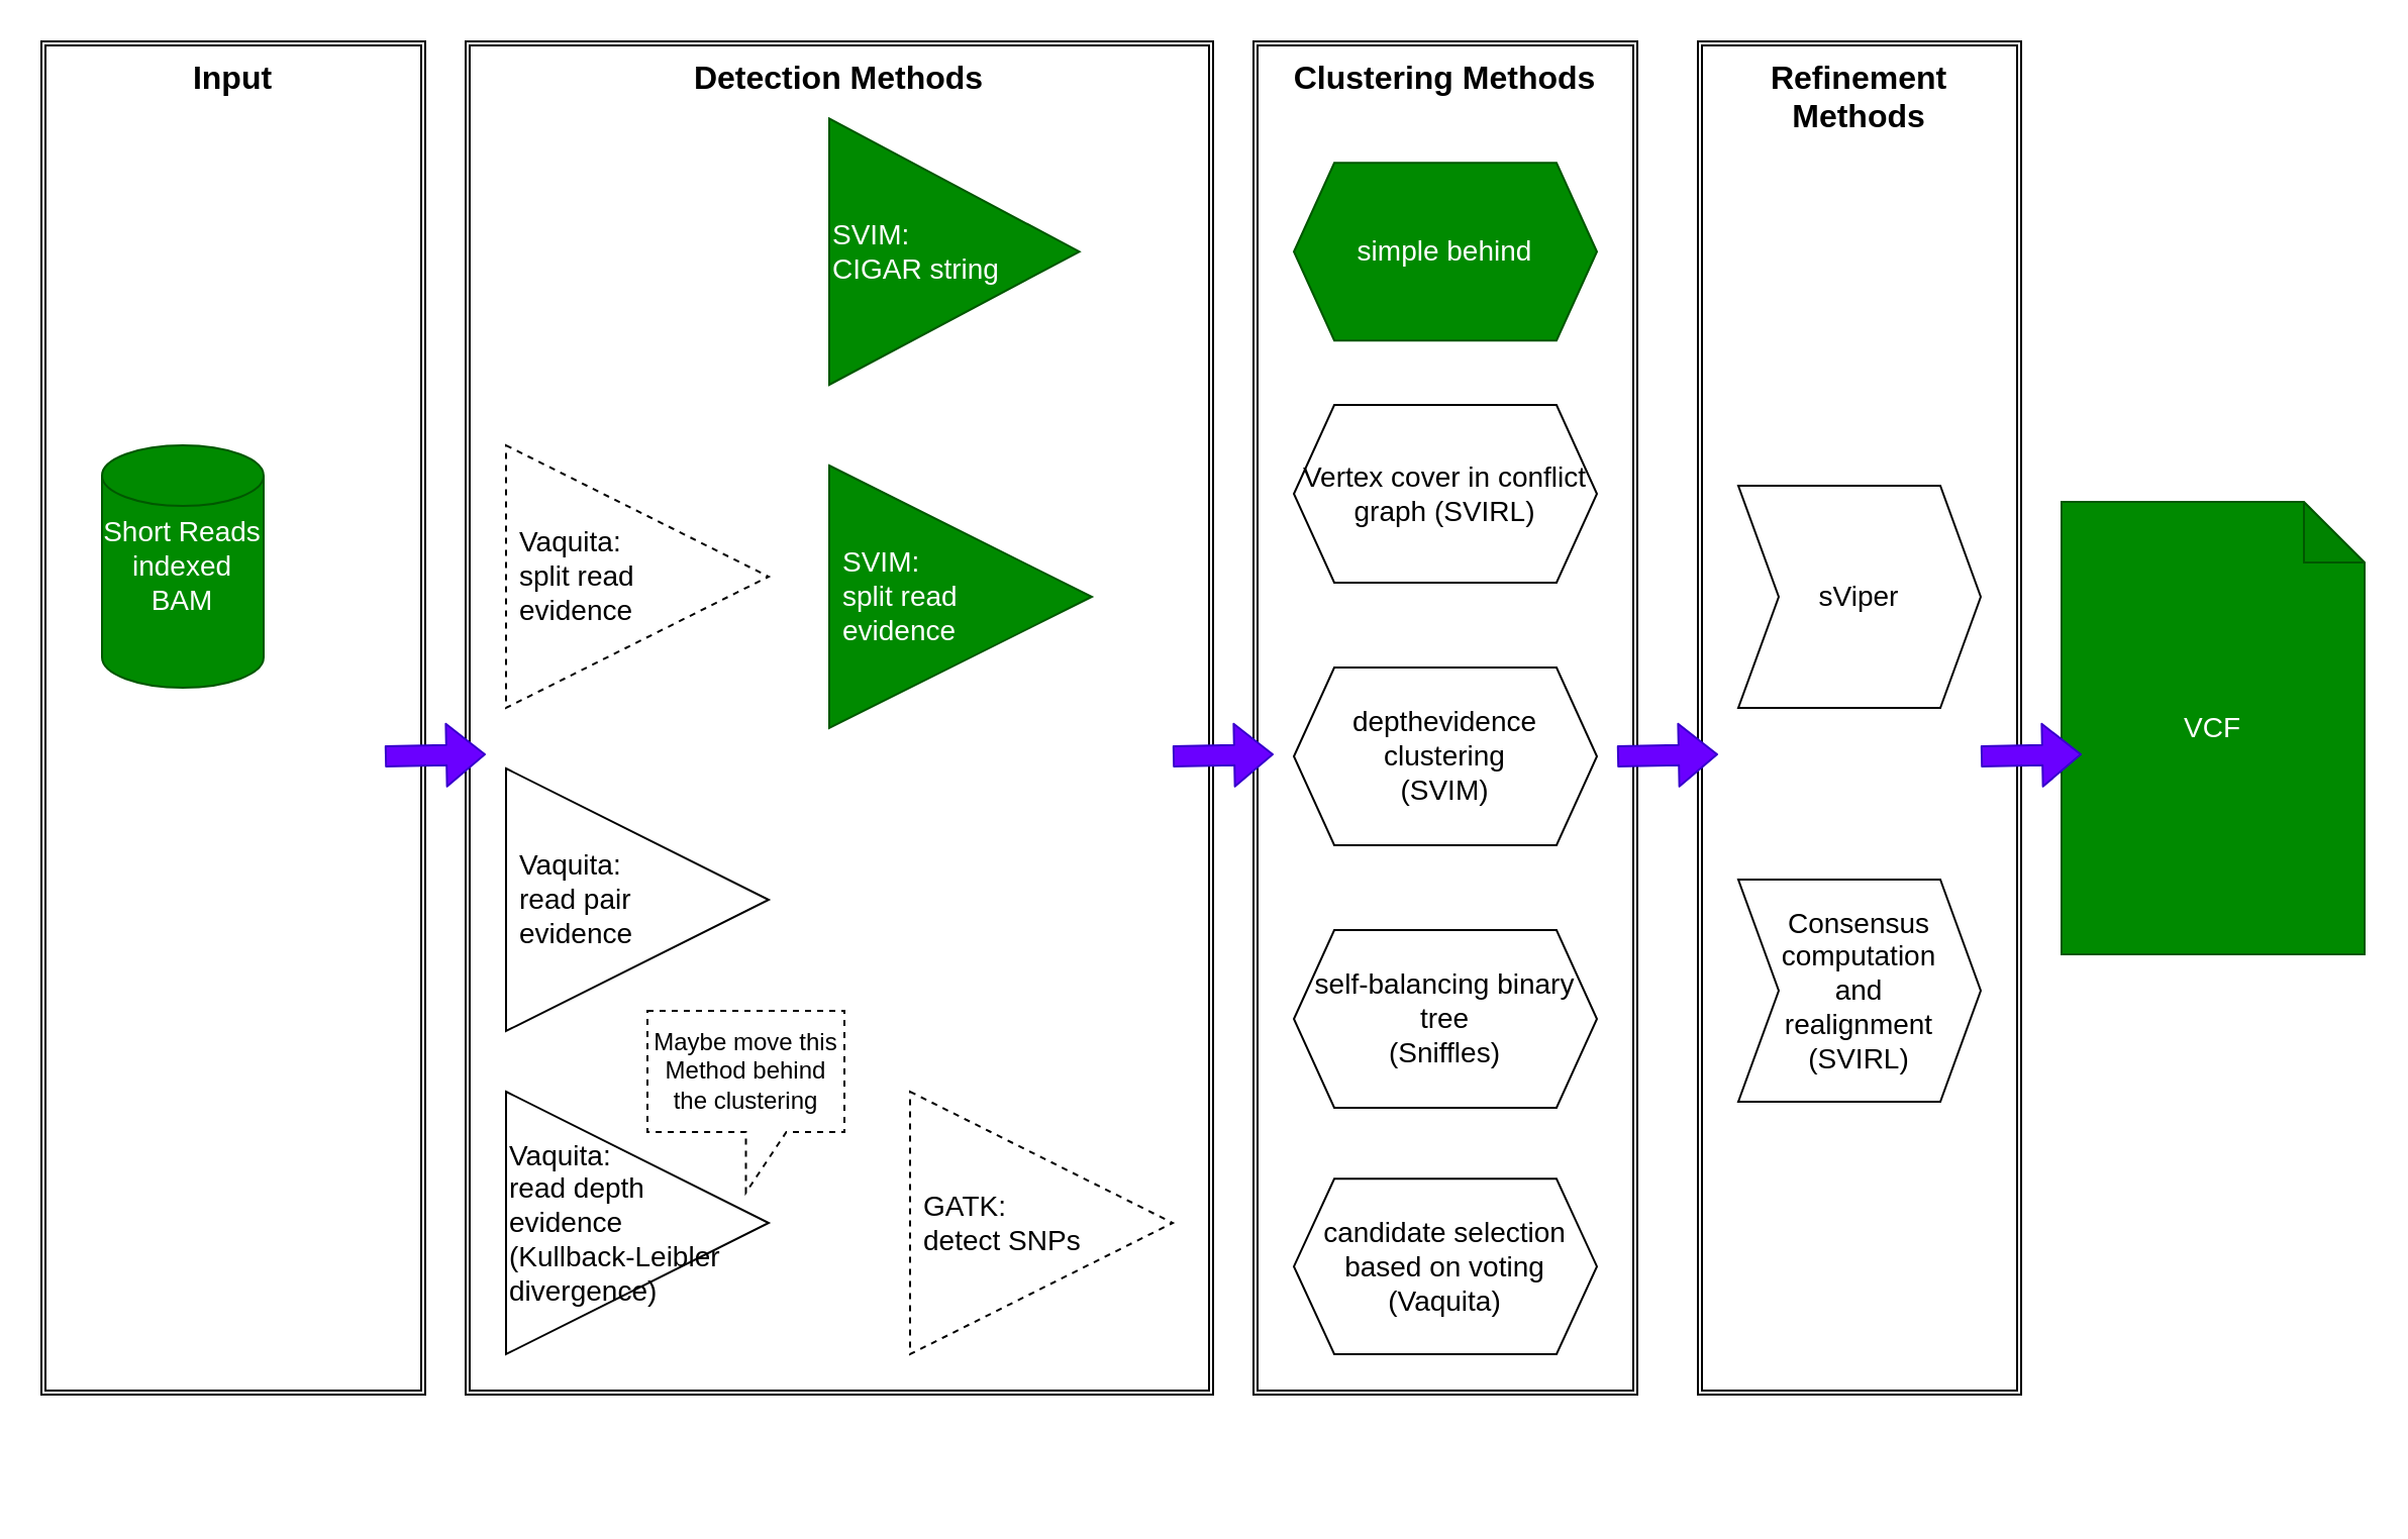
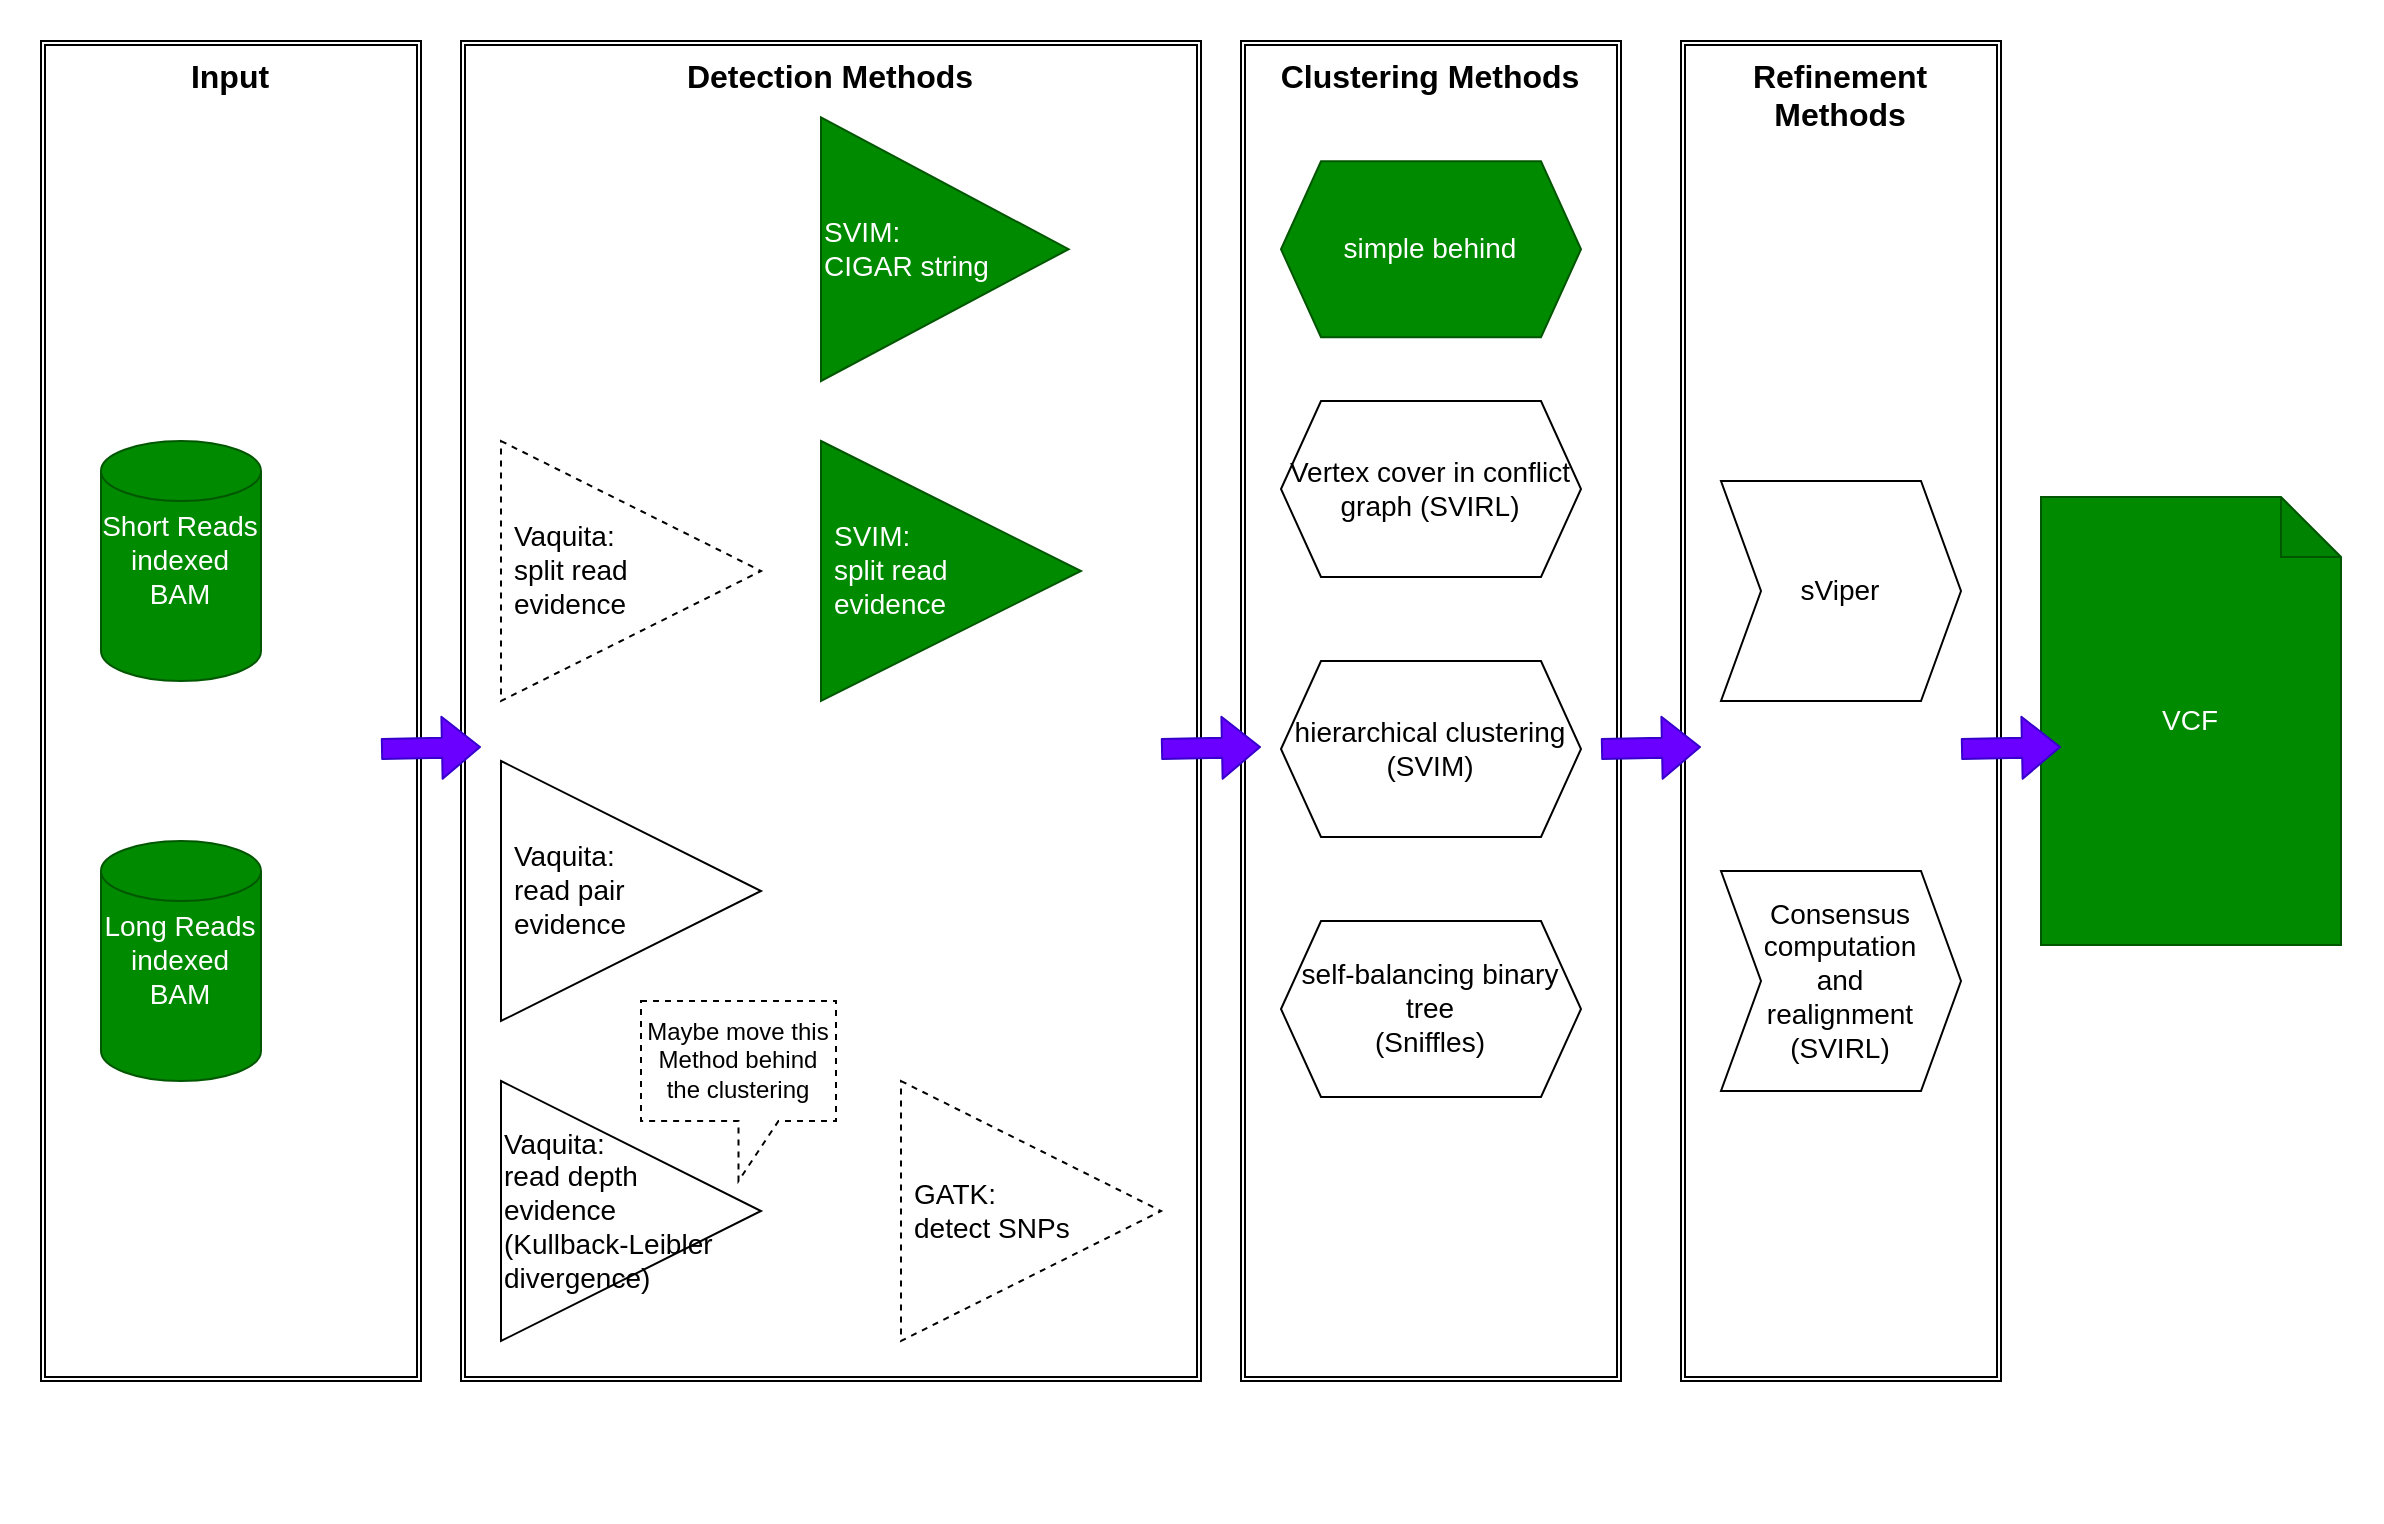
  <mxCell id="0" />
  <mxCell id="1" parent="0" />
  <mxCell id="2" value="&lt;b&gt;&lt;font style=&quot;font-size: 16px&quot;&gt;Input&lt;br&gt;&lt;/font&gt;&lt;/b&gt;" style="shape=ext;double=1;rounded=0;whiteSpace=wrap;html=1;verticalAlign=top;" parent="1" vertex="1"><mxGeometry x="20" y="20" width="190" height="670" as="geometry" /></mxCell>
  <mxCell id="3" value="&lt;b&gt;&lt;font style=&quot;font-size: 16px&quot;&gt;Detection&amp;nbsp;Methods&lt;/font&gt;&lt;/b&gt;" style="shape=ext;double=1;rounded=0;whiteSpace=wrap;html=1;verticalAlign=top;" parent="1" vertex="1"><mxGeometry x="230" y="20" width="370" height="670" as="geometry" /></mxCell>
  <mxCell id="4" value="&lt;b&gt;&lt;font style=&quot;font-size: 16px&quot;&gt;Refinement Methods&lt;/font&gt;&lt;/b&gt;" style="shape=ext;double=1;rounded=0;whiteSpace=wrap;html=1;verticalAlign=top;" parent="1" vertex="1"><mxGeometry x="840" y="20" width="160" height="670" as="geometry" /></mxCell>
  <mxCell id="5" value="&lt;b&gt;&lt;font style=&quot;font-size: 16px&quot;&gt;Clustering Methods&lt;/font&gt;&lt;/b&gt;" style="shape=ext;double=1;rounded=0;whiteSpace=wrap;html=1;verticalAlign=top;" parent="1" vertex="1"><mxGeometry x="620" y="20" width="190" height="670" as="geometry" /></mxCell>
  <mxCell id="6" value="VCF" style="shape=note;whiteSpace=wrap;html=1;backgroundOutline=1;darkOpacity=0.05;fontSize=14;fillColor=#008a00;strokeColor=#005700;fontColor=#ffffff;" parent="1" vertex="1"><mxGeometry x="1020" y="248" width="150" height="224" as="geometry" /></mxCell>
  <mxCell id="7" value="sViper" style="shape=step;perimeter=stepPerimeter;whiteSpace=wrap;html=1;fixedSize=1;labelBackgroundColor=none;fontSize=14;" parent="1" vertex="1"><mxGeometry x="860" y="240" width="120" height="110" as="geometry" /></mxCell>
  <mxCell id="8" value="Consensus computation&lt;br&gt;and&lt;br&gt;realignment (SVIRL)" style="shape=step;perimeter=stepPerimeter;whiteSpace=wrap;html=1;fixedSize=1;labelBackgroundColor=none;fontSize=14;" parent="1" vertex="1"><mxGeometry x="860" y="435" width="120" height="110" as="geometry" /></mxCell>
  <mxCell id="9" value="Vaquita:&lt;br&gt;read pair&lt;br&gt;evidence" style="triangle;whiteSpace=wrap;html=1;fontSize=14;spacingLeft=5;align=left;" parent="1" vertex="1"><mxGeometry x="250" y="379.998" width="130" height="130" as="geometry" /></mxCell>
  <mxCell id="10" value="Vaquita: &lt;br&gt;split read &lt;br&gt;evidence" style="triangle;whiteSpace=wrap;html=1;fontSize=14;spacingLeft=5;align=left;dashed=1;" parent="1" vertex="1"><mxGeometry x="250" y="220.003" width="130" height="130" as="geometry" /></mxCell>
  <mxCell id="11" value="" style="group;" parent="1" vertex="1" connectable="0"><mxGeometry x="640" y="230" width="150" height="440" as="geometry" /></mxCell>
- <mxCell id="12" value="depthevidence clustering&lt;br style=&quot;font-size: 14px;&quot;&gt;(SVIM)" style="shape=hexagon;perimeter=hexagonPerimeter2;whiteSpace=wrap;html=1;fixedSize=1;labelBackgroundColor=none;fontSize=14;" parent="11" vertex="1"><mxGeometry y="100" width="150" height="88" as="geometry" /></mxCell>
+ <mxCell id="12" value="hierarchical clustering&lt;br style=&quot;font-size: 14px;&quot;&gt;(SVIM)" style="shape=hexagon;perimeter=hexagonPerimeter2;whiteSpace=wrap;html=1;fixedSize=1;labelBackgroundColor=none;fontSize=14;" parent="11" vertex="1"><mxGeometry y="100" width="150" height="88" as="geometry" /></mxCell>
  <mxCell id="13" value="self-balancing binary tree&lt;br style=&quot;font-size: 14px;&quot;&gt;(Sniffles)" style="shape=hexagon;perimeter=hexagonPerimeter2;whiteSpace=wrap;html=1;fixedSize=1;labelBackgroundColor=none;fontSize=14;" parent="11" vertex="1"><mxGeometry y="230" width="150" height="88" as="geometry" /></mxCell>
- <mxCell id="14" value="candidate selection based on voting&lt;br&gt;(Vaquita)" style="shape=hexagon;perimeter=hexagonPerimeter2;whiteSpace=wrap;html=1;fixedSize=1;labelBackgroundColor=none;fontSize=14;" parent="11" vertex="1"><mxGeometry y="353.151" width="150" height="86.849" as="geometry" /></mxCell>
  <mxCell id="15" value="Vaquita:&lt;br&gt;read depth&lt;br style=&quot;font-size: 14px&quot;&gt;evidence&lt;br&gt;(Kullback-Leibler divergence)" style="triangle;whiteSpace=wrap;html=1;fontSize=14;labelPosition=center;verticalLabelPosition=middle;align=left;verticalAlign=middle;spacing=2;spacingLeft=0;" parent="1" vertex="1"><mxGeometry x="250" y="540.004" width="130" height="130" as="geometry" /></mxCell>
  <mxCell id="16" value="" style="group" parent="1" vertex="1" connectable="0"><mxGeometry x="50" y="220" width="80" height="520" as="geometry" /></mxCell>
  <mxCell id="17" value="Short Reads indexed BAM" style="shape=cylinder2;whiteSpace=wrap;html=1;boundedLbl=1;backgroundOutline=1;size=15;labelBackgroundColor=none;fontSize=14;fillColor=#008a00;strokeColor=#005700;fontColor=#ffffff;" parent="16" vertex="1"><mxGeometry width="80" height="120" as="geometry" /></mxCell>
+ <mxCell id="18" value="Long Reads indexed BAM" style="shape=cylinder2;whiteSpace=wrap;html=1;boundedLbl=1;backgroundOutline=1;size=15;labelBackgroundColor=none;fontSize=14;fillColor=#008a00;strokeColor=#005700;fontColor=#ffffff;" parent="16" vertex="1"><mxGeometry y="200.01" width="80" height="120" as="geometry" /></mxCell>
  <mxCell id="19" value="" style="group;whiteSpace=wrap;html=1;" parent="1" vertex="1" connectable="0"><mxGeometry x="220" y="28.24" width="260" height="191.76" as="geometry" /></mxCell>
- <mxCell id="20" value="SVIM: &lt;br&gt;split read &lt;br&gt;evidence" style="triangle;whiteSpace=wrap;html=1;fontSize=14;spacingLeft=5;align=left;fillColor=#008a00;strokeColor=#005700;fontColor=#ffffff;" parent="1" vertex="1"><mxGeometry x="410" y="230.003" width="130" height="130" as="geometry" /></mxCell>
+ <mxCell id="20" value="SVIM: &lt;br&gt;split read &lt;br&gt;evidence" style="triangle;whiteSpace=wrap;html=1;fontSize=14;spacingLeft=5;align=left;fillColor=#008a00;strokeColor=#005700;fontColor=#ffffff;" parent="1" vertex="1"><mxGeometry x="410" y="220.003" width="130" height="130" as="geometry" /></mxCell>
  <mxCell id="21" value="&lt;font style=&quot;font-size: 14px&quot;&gt;SVIM:&lt;br&gt;CIGAR string&lt;/font&gt;" style="triangle;whiteSpace=wrap;html=1;fontSize=14;spacingLeft=0;align=left;fillColor=#008a00;strokeColor=#005700;fontColor=#ffffff;" parent="1" vertex="1"><mxGeometry x="410" y="58.24" width="123.81" height="131.76" as="geometry" /></mxCell>
  <mxCell id="22" value="Maybe move this Method behind the clustering" style="shape=callout;whiteSpace=wrap;html=1;perimeter=calloutPerimeter;dashed=1;" parent="1" vertex="1"><mxGeometry x="320" y="500" width="97.5" height="90" as="geometry" /></mxCell>
  <mxCell id="23" value="simple behind" style="shape=hexagon;perimeter=hexagonPerimeter2;whiteSpace=wrap;html=1;fixedSize=1;labelBackgroundColor=none;fontSize=14;fillColor=#008a00;strokeColor=#005700;fontColor=#ffffff;" parent="1" vertex="1"><mxGeometry x="640" y="80.12" width="150" height="88" as="geometry" /></mxCell>
  <mxCell id="24" value="GATK:&lt;br&gt;detect SNPs" style="triangle;whiteSpace=wrap;html=1;fontSize=14;spacingLeft=5;align=left;dashed=1;" parent="1" vertex="1"><mxGeometry x="450" y="540.003" width="130" height="130" as="geometry" /></mxCell>
  <mxCell id="25" value="" style="shape=flexArrow;endArrow=classic;html=1;fillColor=#6a00ff;strokeColor=#3700CC;" parent="1" edge="1"><mxGeometry width="50" height="50" relative="1" as="geometry"><mxPoint x="190" y="374" as="sourcePoint" /><mxPoint x="240" y="373" as="targetPoint" /></mxGeometry></mxCell>
  <mxCell id="26" value="" style="shape=flexArrow;endArrow=classic;html=1;fillColor=#6a00ff;strokeColor=#3700CC;" parent="1" edge="1"><mxGeometry width="50" height="50" relative="1" as="geometry"><mxPoint x="580" y="374" as="sourcePoint" /><mxPoint x="630" y="373" as="targetPoint" /></mxGeometry></mxCell>
  <mxCell id="27" value="" style="shape=flexArrow;endArrow=classic;html=1;fillColor=#6a00ff;strokeColor=#3700CC;" parent="1" edge="1"><mxGeometry width="50" height="50" relative="1" as="geometry"><mxPoint x="800" y="374" as="sourcePoint" /><mxPoint x="850" y="373" as="targetPoint" /></mxGeometry></mxCell>
  <mxCell id="28" value="" style="shape=flexArrow;endArrow=classic;html=1;fillColor=#6a00ff;strokeColor=#3700CC;" parent="1" edge="1"><mxGeometry width="50" height="50" relative="1" as="geometry"><mxPoint x="980" y="374" as="sourcePoint" /><mxPoint x="1030" y="373" as="targetPoint" /></mxGeometry></mxCell>
  <mxCell id="29" value="Vertex cover in conflict graph (SVIRL)" style="shape=hexagon;perimeter=hexagonPerimeter2;whiteSpace=wrap;html=1;fixedSize=1;labelBackgroundColor=none;fontSize=14;" parent="1" vertex="1"><mxGeometry x="640" y="200" width="150" height="88" as="geometry" /></mxCell>
